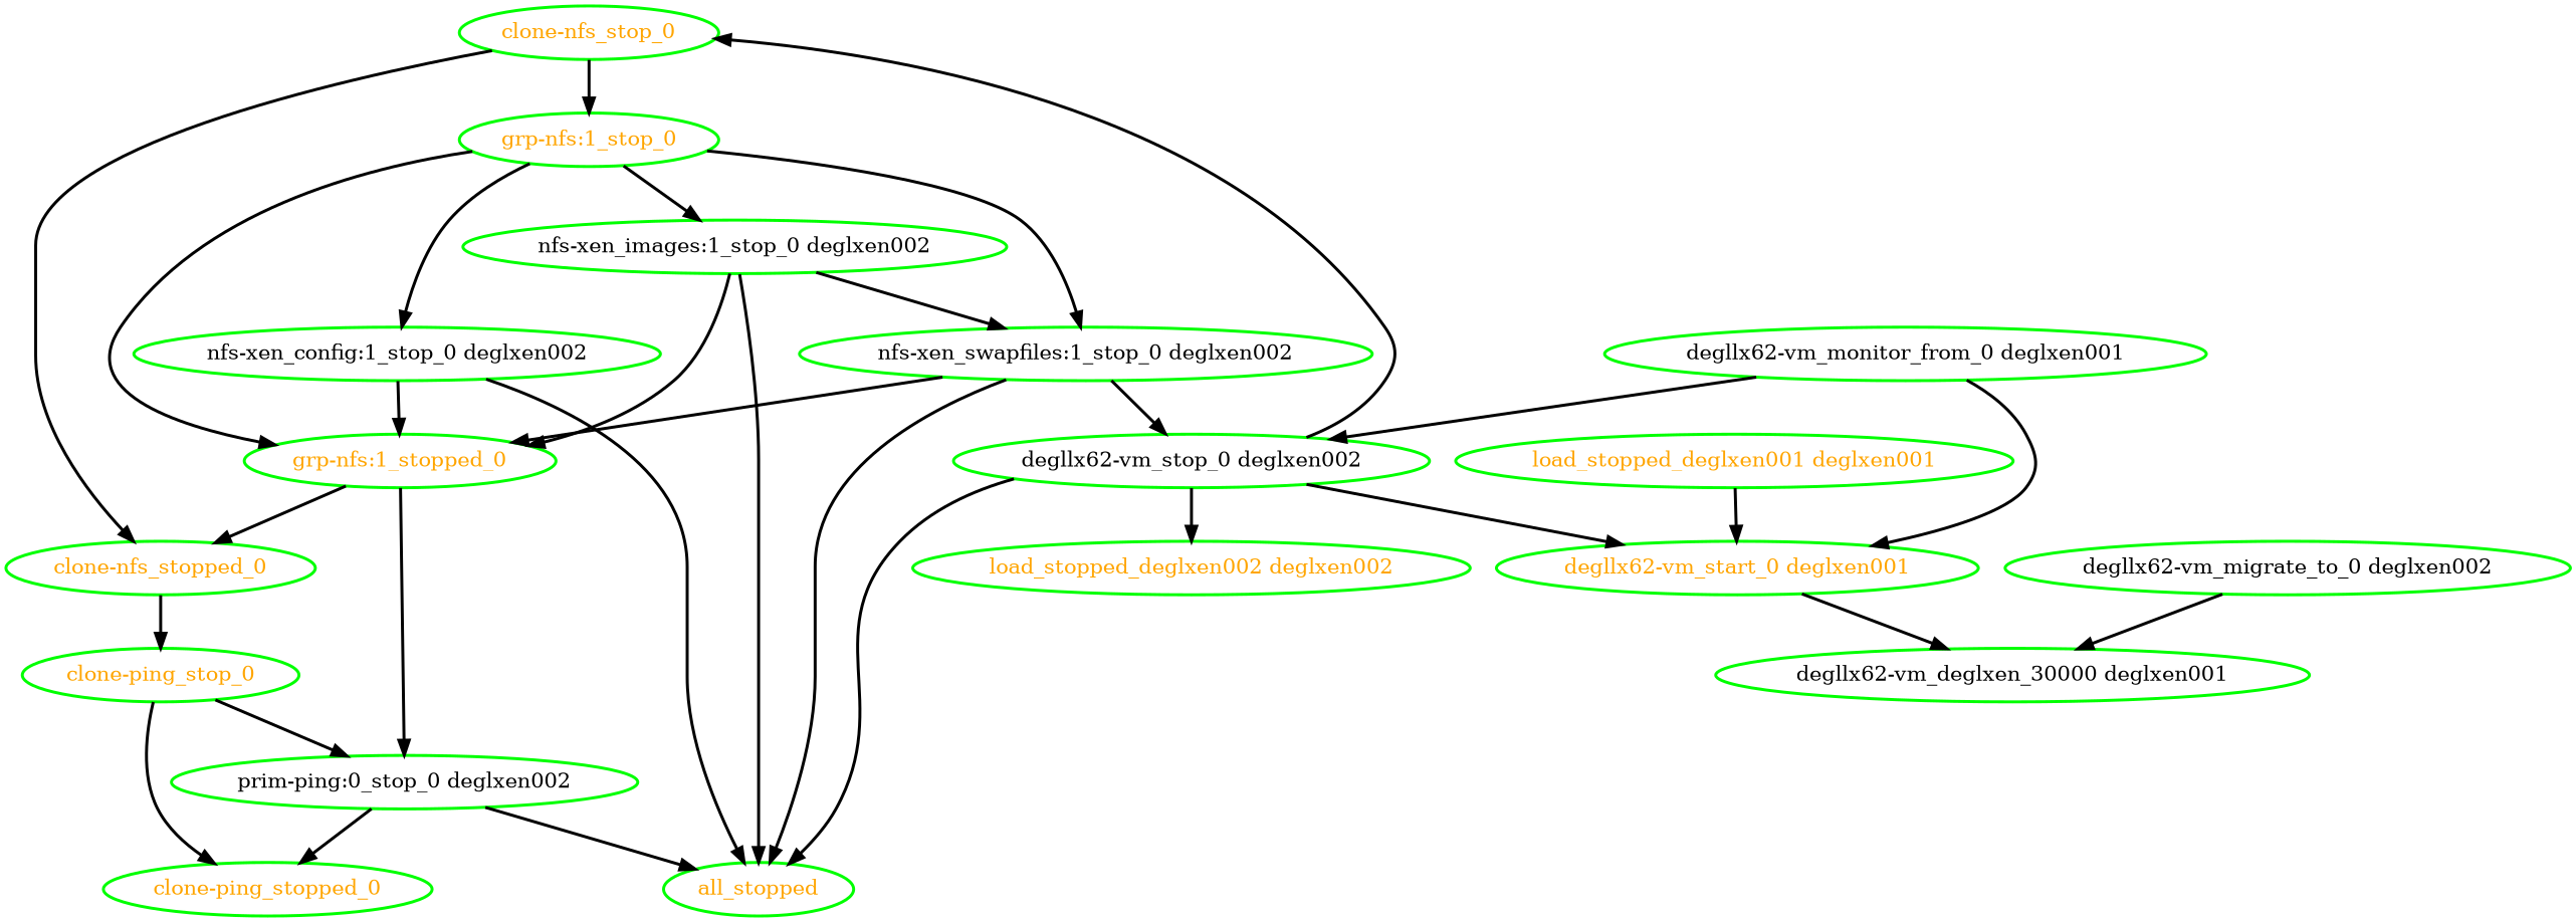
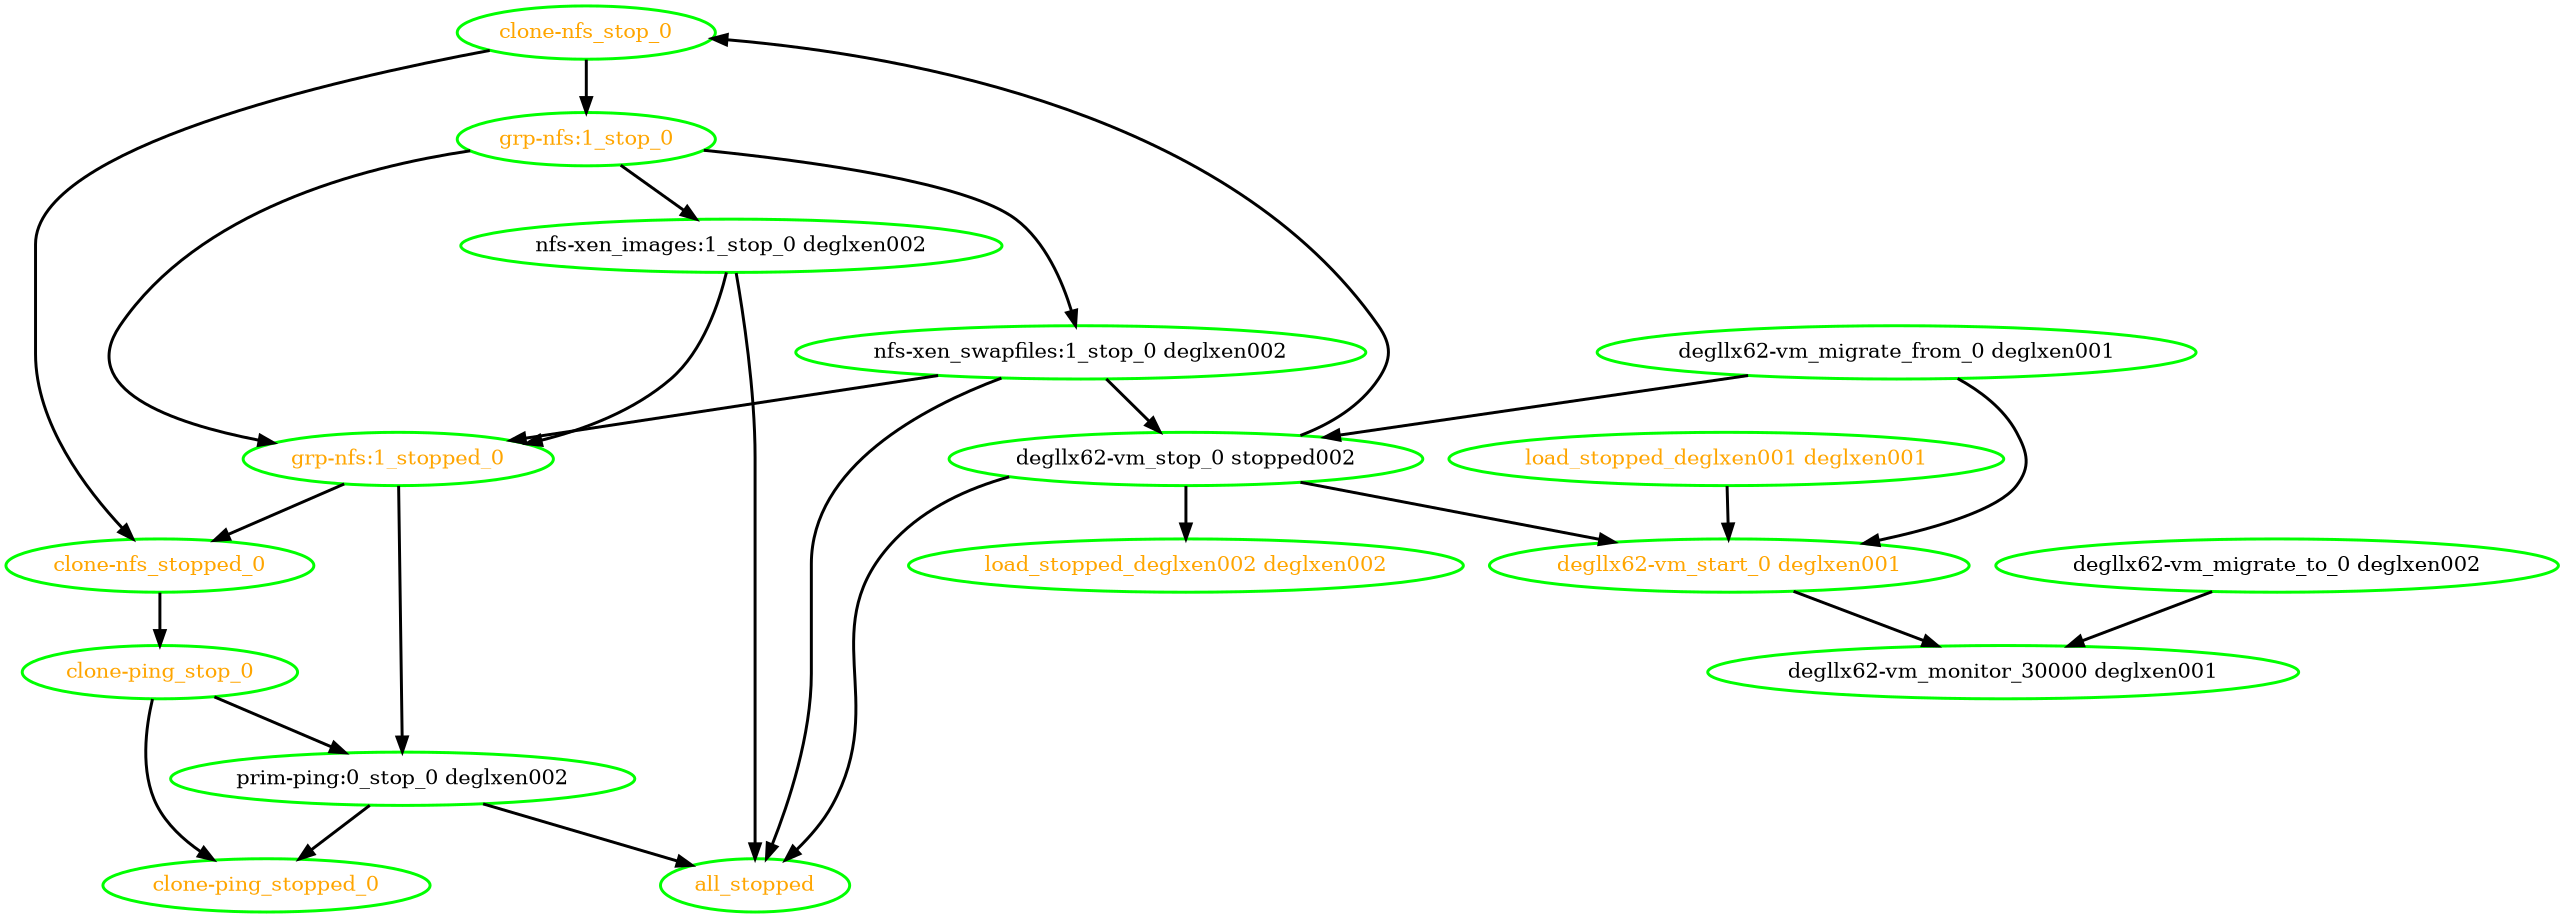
  digraph {
    node [color=green fontcolor=orange style=bold]
    edge [style=bold]
    "clone-nfs_stop_0"
    "clone-nfs_stopped_0"
    "grp-nfs:1_stop_0"
    "clone-ping_stop_0"
    "grp-nfs:1_stopped_0"
-   "nfs-xen_config:1_stop_0 deglxen002" [fontcolor=black]
    "nfs-xen_images:1_stop_0 deglxen002" [fontcolor=black]
    "nfs-xen_swapfiles:1_stop_0 deglxen002" [fontcolor=black]
    "clone-ping_stopped_0"
    "prim-ping:0_stop_0 deglxen002" [fontcolor=black]
    all_stopped
-   "degllx62-vm_stop_0 deglxen002" [fontcolor=black]
+   "degllx62-vm_stop_0 deglxen002" [fontcolor=black label="degllx62-vm_stop_0 stopped002"]
    "load_stopped_deglxen001 deglxen001"
    "degllx62-vm_start_0 deglxen001"
-   "degllx62-vm_monitor_30000 deglxen001" [fontcolor=black label="degllx62-vm_deglxen_30000 deglxen001"]
-   "degllx62-vm_migrate_from_0 deglxen001" [fontcolor=black label="degllx62-vm_monitor_from_0 deglxen001"]
+   "degllx62-vm_monitor_30000 deglxen001" [fontcolor=black]
+   "degllx62-vm_migrate_from_0 deglxen001" [fontcolor=black]
    "load_stopped_deglxen002 deglxen002"
    "degllx62-vm_migrate_to_0 deglxen002" [fontcolor=black]
    "clone-nfs_stop_0" -> "clone-nfs_stopped_0"
    "clone-nfs_stop_0" -> "grp-nfs:1_stop_0"
    "clone-nfs_stopped_0" -> "clone-ping_stop_0"
    "grp-nfs:1_stop_0" -> "grp-nfs:1_stopped_0"
-   "grp-nfs:1_stop_0" -> "nfs-xen_config:1_stop_0 deglxen002"
    "grp-nfs:1_stop_0" -> "nfs-xen_images:1_stop_0 deglxen002"
    "grp-nfs:1_stop_0" -> "nfs-xen_swapfiles:1_stop_0 deglxen002"
    "clone-ping_stop_0" -> "clone-ping_stopped_0"
    "clone-ping_stop_0" -> "prim-ping:0_stop_0 deglxen002"
    "grp-nfs:1_stopped_0" -> "clone-nfs_stopped_0"
    "grp-nfs:1_stopped_0" -> "prim-ping:0_stop_0 deglxen002"
-   "nfs-xen_config:1_stop_0 deglxen002" -> "grp-nfs:1_stopped_0"
-   "nfs-xen_config:1_stop_0 deglxen002" -> all_stopped
    "nfs-xen_images:1_stop_0 deglxen002" -> "grp-nfs:1_stopped_0"
-   "nfs-xen_images:1_stop_0 deglxen002" -> "nfs-xen_swapfiles:1_stop_0 deglxen002"
    "nfs-xen_images:1_stop_0 deglxen002" -> all_stopped
    "nfs-xen_swapfiles:1_stop_0 deglxen002" -> "grp-nfs:1_stopped_0"
    "nfs-xen_swapfiles:1_stop_0 deglxen002" -> all_stopped
    "nfs-xen_swapfiles:1_stop_0 deglxen002" -> "degllx62-vm_stop_0 deglxen002"
    "prim-ping:0_stop_0 deglxen002" -> "clone-ping_stopped_0"
    "prim-ping:0_stop_0 deglxen002" -> all_stopped
    "degllx62-vm_stop_0 deglxen002" -> "clone-nfs_stop_0"
    "degllx62-vm_stop_0 deglxen002" -> all_stopped
    "degllx62-vm_stop_0 deglxen002" -> "degllx62-vm_start_0 deglxen001"
    "degllx62-vm_stop_0 deglxen002" -> "load_stopped_deglxen002 deglxen002"
    "load_stopped_deglxen001 deglxen001" -> "degllx62-vm_start_0 deglxen001"
    "degllx62-vm_start_0 deglxen001" -> "degllx62-vm_monitor_30000 deglxen001"
    "degllx62-vm_migrate_from_0 deglxen001" -> "degllx62-vm_stop_0 deglxen002"
    "degllx62-vm_migrate_from_0 deglxen001" -> "degllx62-vm_start_0 deglxen001"
    "degllx62-vm_migrate_to_0 deglxen002" -> "degllx62-vm_monitor_30000 deglxen001"
  }
